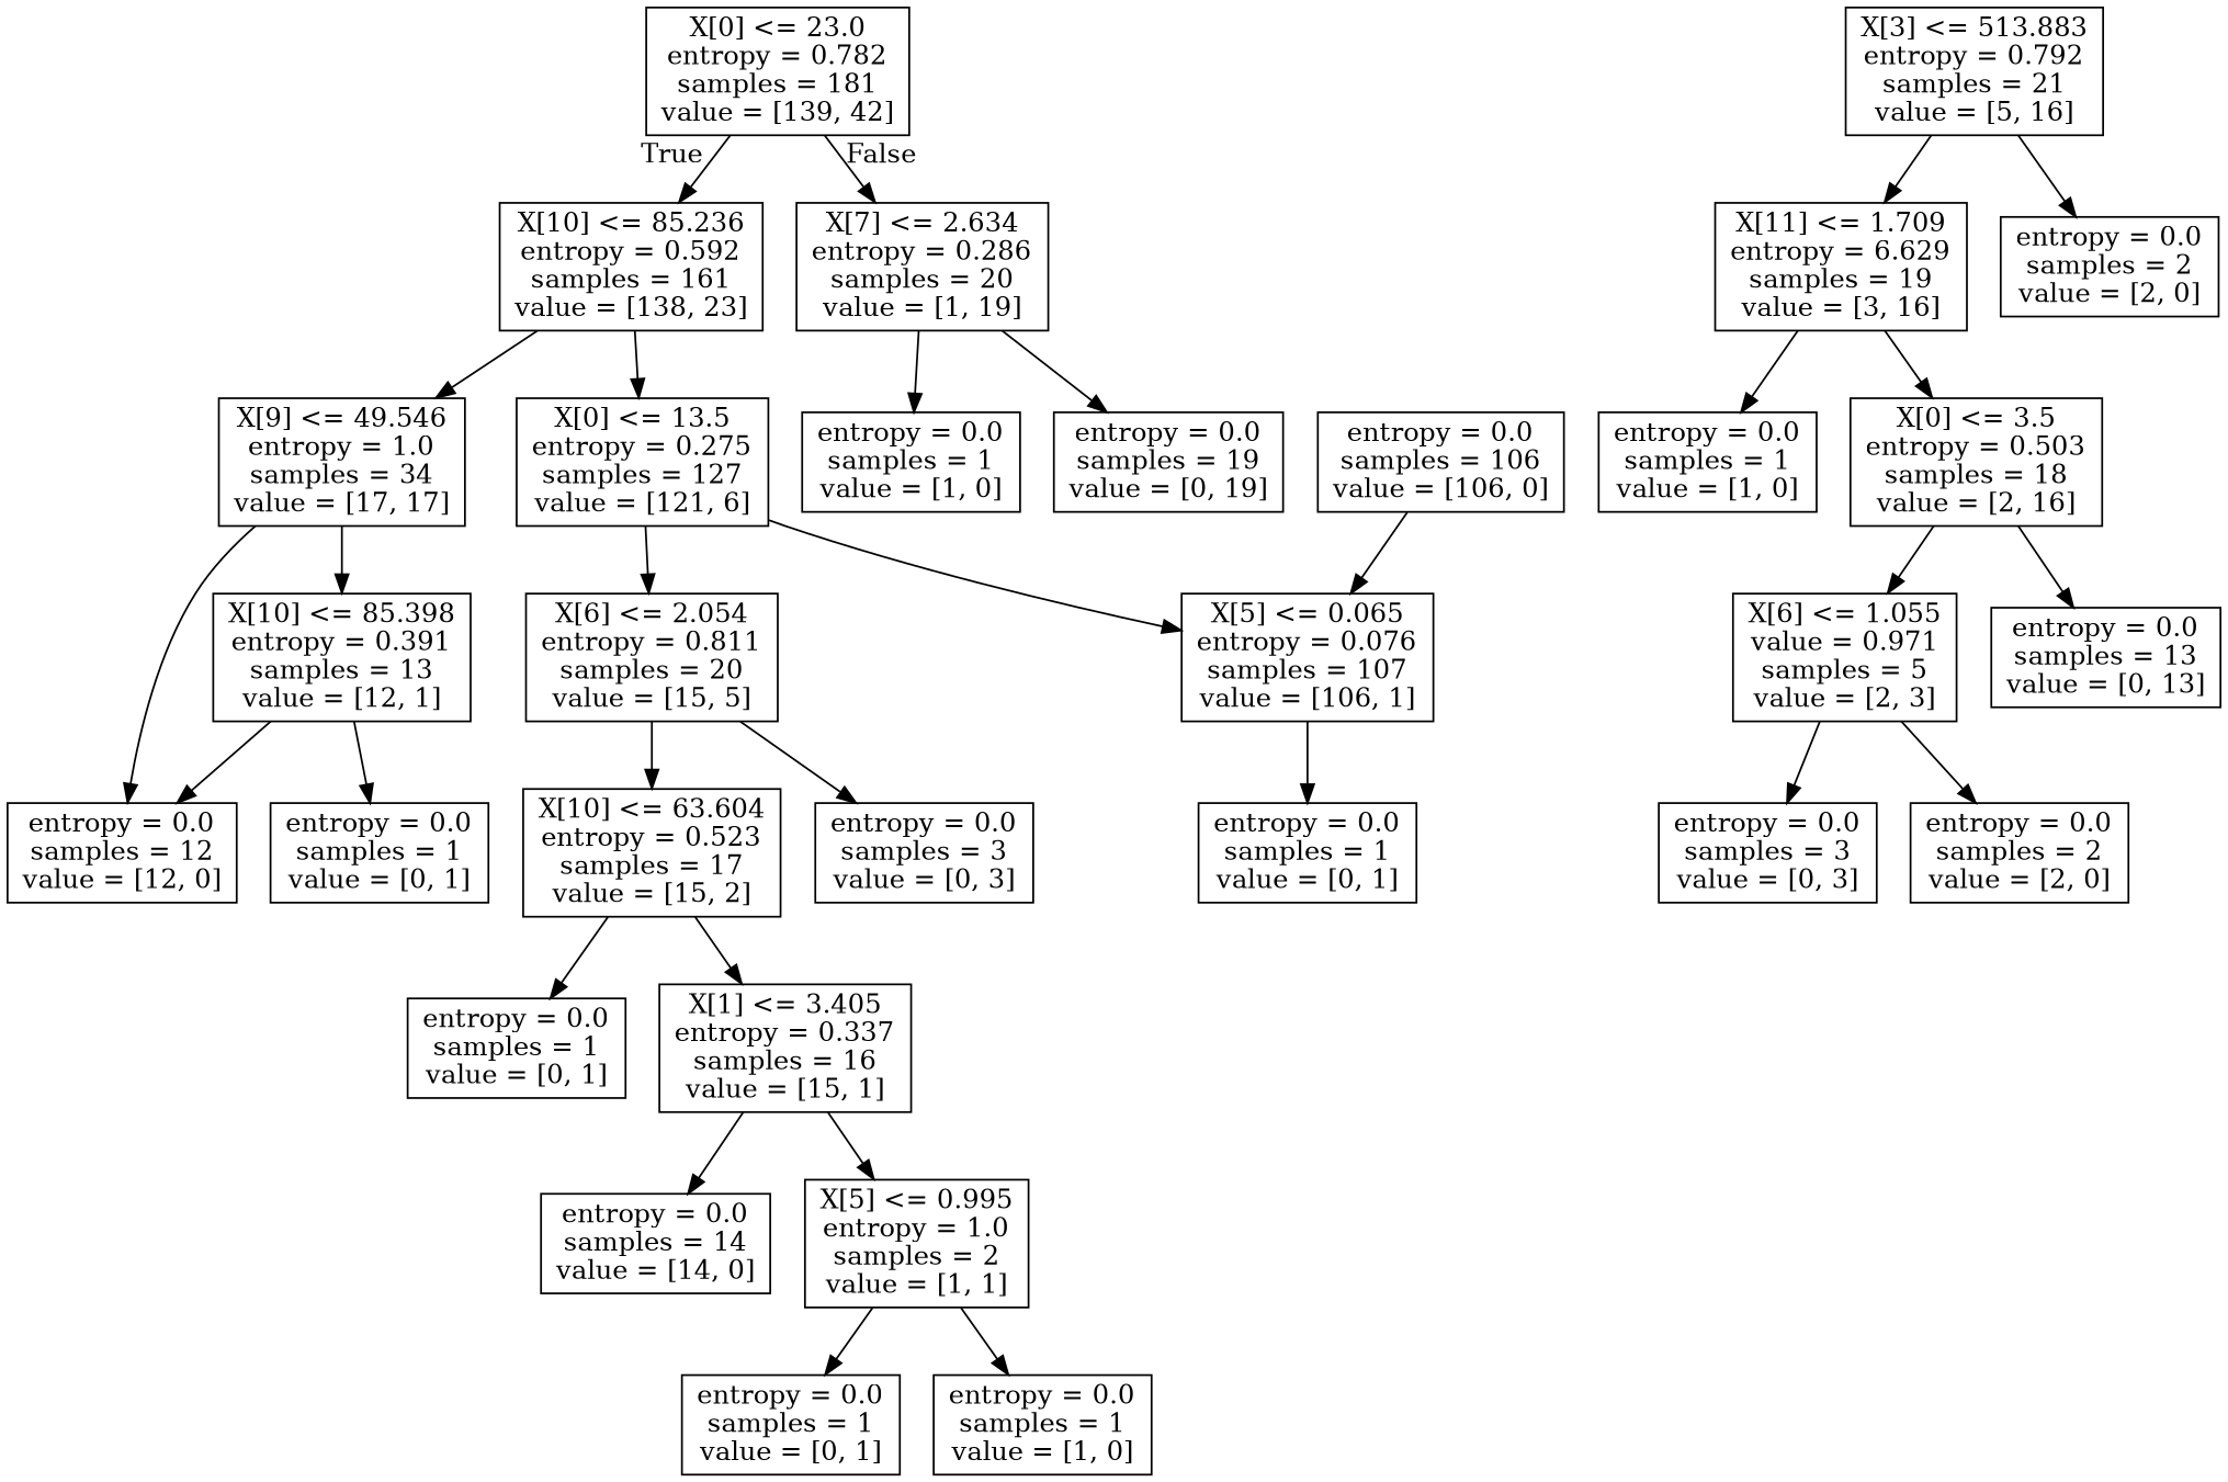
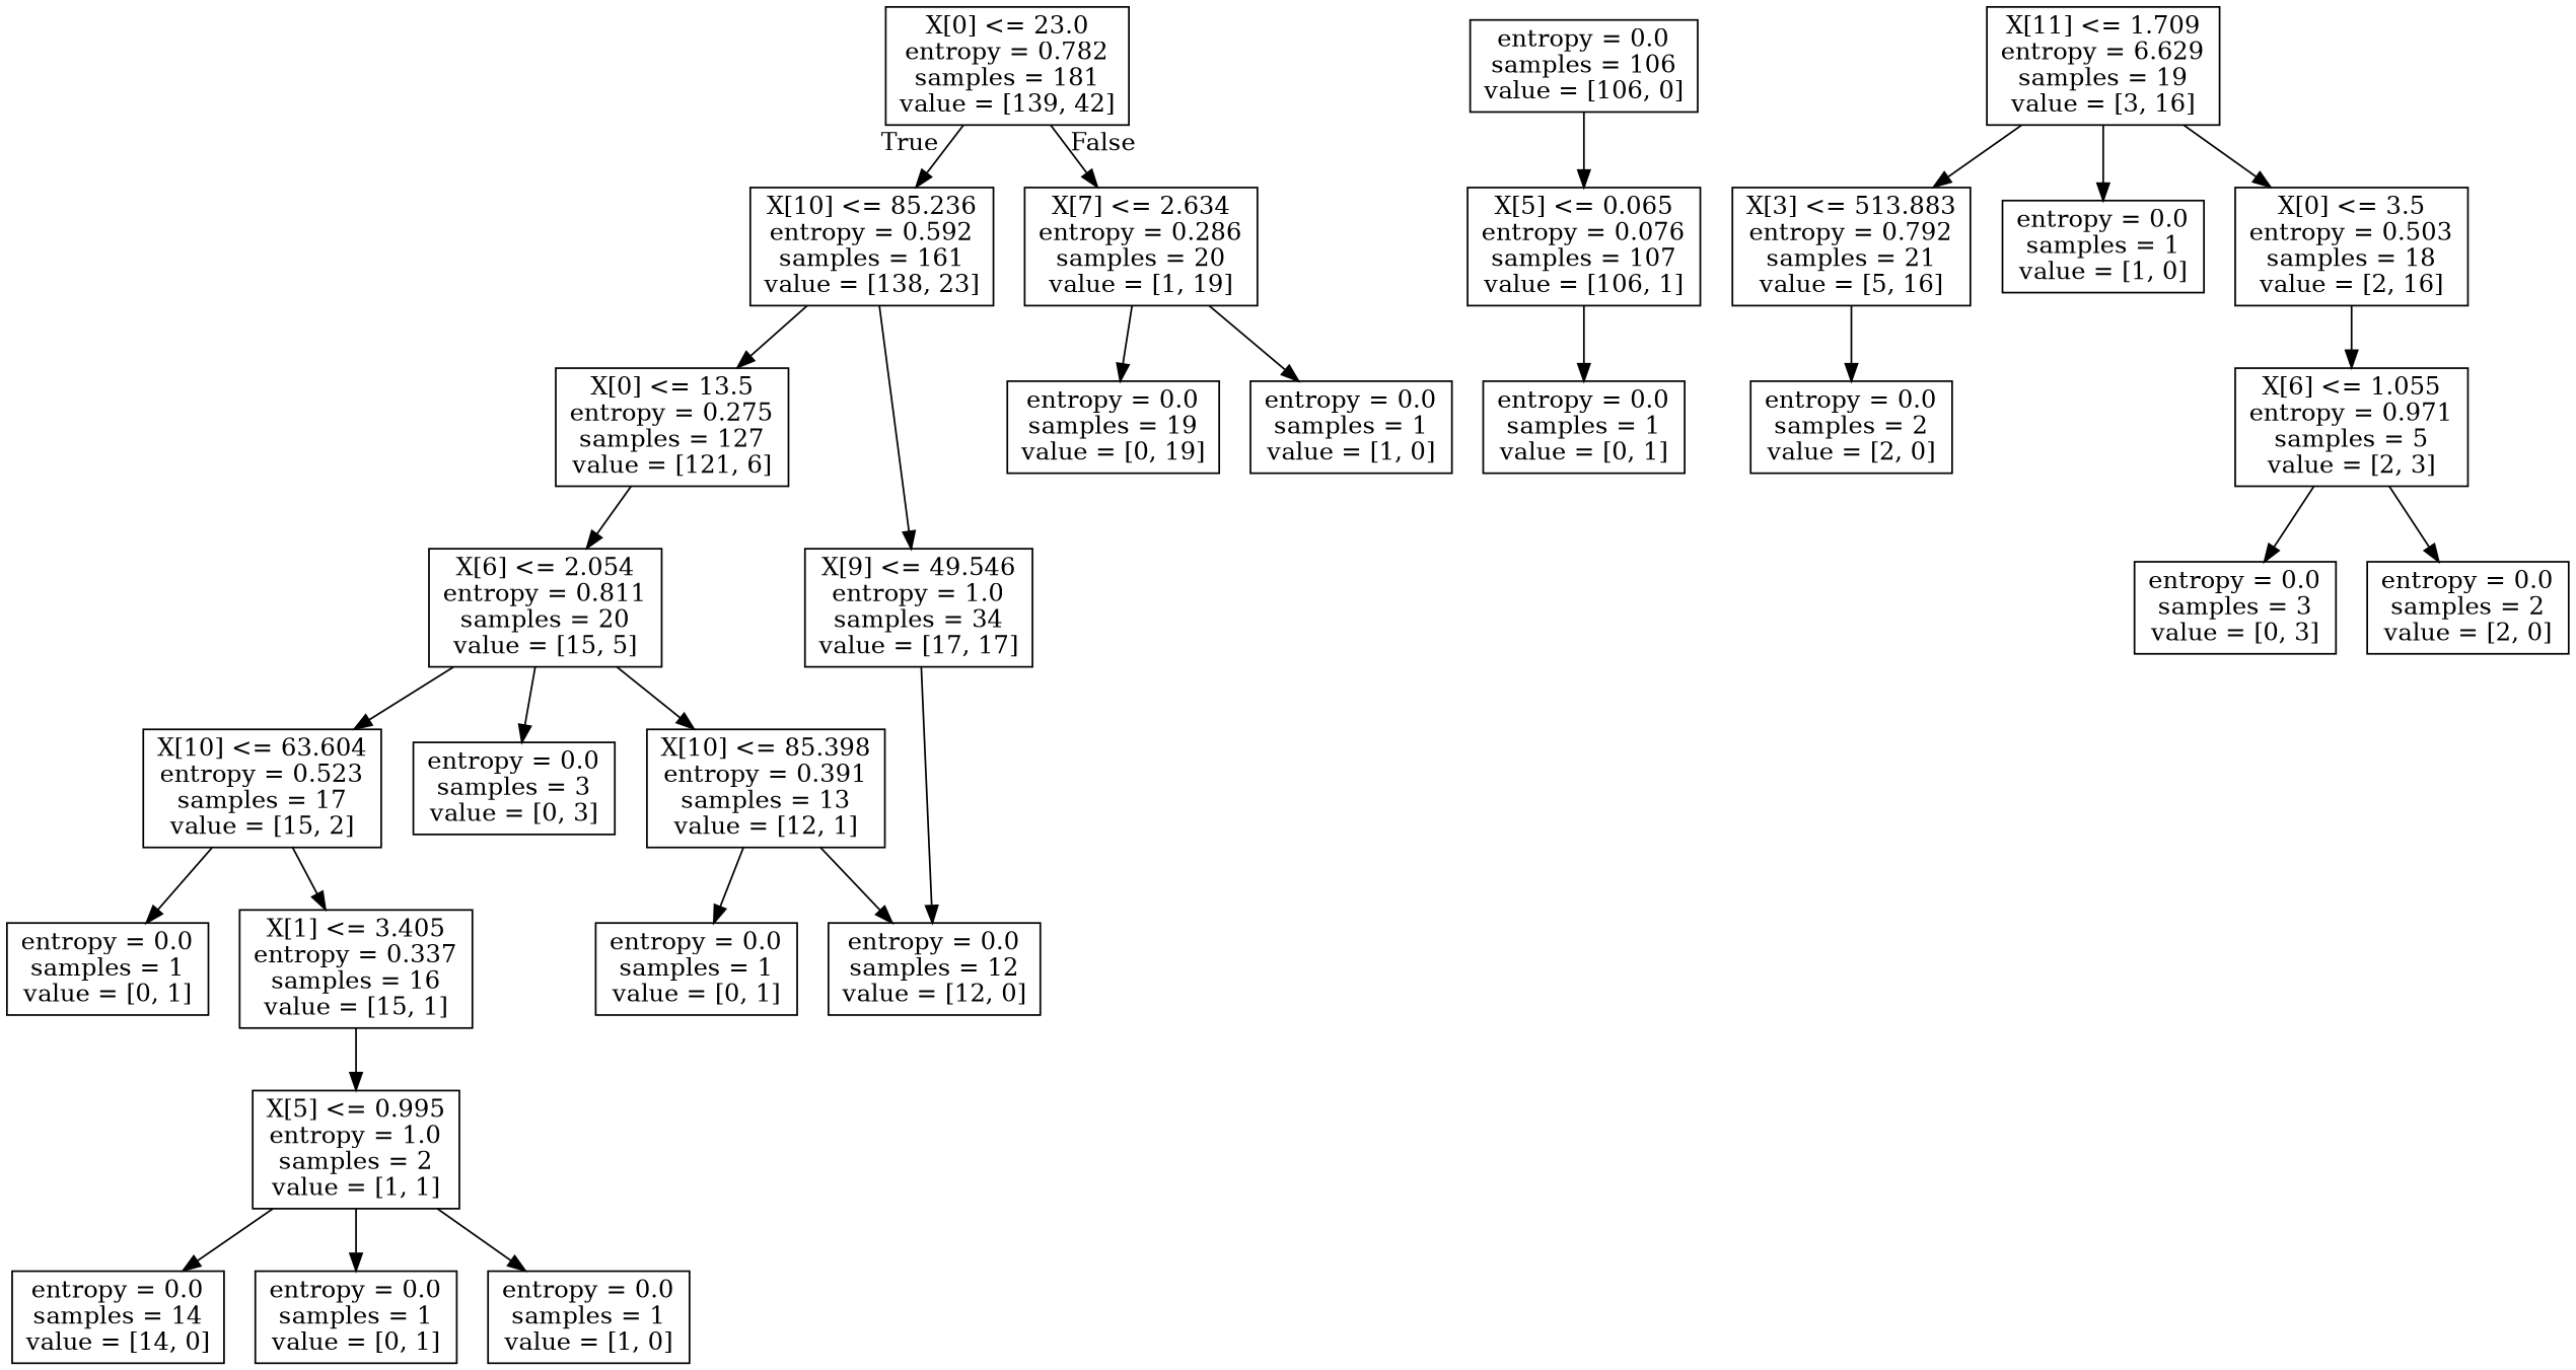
  digraph {
    node [shape=box]
    n1 [label="X[0] <= 23.0\nentropy = 0.782\nsamples = 181\nvalue = [139, 42]"]
    n2 [label="X[10] <= 85.236\nentropy = 0.592\nsamples = 161\nvalue = [138, 23]"]
    n3 [label="X[7] <= 2.634\nentropy = 0.286\nsamples = 20\nvalue = [1, 19]"]
    n4 [label="X[0] <= 13.5\nentropy = 0.275\nsamples = 127\nvalue = [121, 6]"]
    n5 [label="X[9] <= 49.546\nentropy = 1.0\nsamples = 34\nvalue = [17, 17]"]
    n6 [label="entropy = 0.0\nsamples = 19\nvalue = [0, 19]"]
    n7 [label="entropy = 0.0\nsamples = 1\nvalue = [1, 0]"]
    n8 [label="X[5] <= 0.065\nentropy = 0.076\nsamples = 107\nvalue = [106, 1]"]
    n9 [label="X[6] <= 2.054\nentropy = 0.811\nsamples = 20\nvalue = [15, 5]"]
    n10 [label="X[10] <= 85.398\nentropy = 0.391\nsamples = 13\nvalue = [12, 1]"]
    n11 [label="entropy = 0.0\nsamples = 12\nvalue = [12, 0]"]
    n12 [label="entropy = 0.0\nsamples = 1\nvalue = [0, 1]"]
    n13 [label="X[10] <= 63.604\nentropy = 0.523\nsamples = 17\nvalue = [15, 2]"]
    n14 [label="entropy = 0.0\nsamples = 3\nvalue = [0, 3]"]
    n15 [label="entropy = 0.0\nsamples = 106\nvalue = [106, 0]"]
    n16 [label="entropy = 0.0\nsamples = 1\nvalue = [0, 1]"]
    n17 [label="X[1] <= 3.405\nentropy = 0.337\nsamples = 16\nvalue = [15, 1]"]
    n18 [label="entropy = 0.0\nsamples = 14\nvalue = [14, 0]"]
    n19 [label="X[5] <= 0.995\nentropy = 1.0\nsamples = 2\nvalue = [1, 1]"]
    n20 [label="entropy = 0.0\nsamples = 1\nvalue = [0, 1]"]
    n21 [label="entropy = 0.0\nsamples = 1\nvalue = [1, 0]"]
    n22 [label="entropy = 0.0\nsamples = 1\nvalue = [0, 1]"]
    n23 [label="X[3] <= 513.883\nentropy = 0.792\nsamples = 21\nvalue = [5, 16]"]
    n24 [label="X[11] <= 1.709\nentropy = 6.629\nsamples = 19\nvalue = [3, 16]"]
    n25 [label="entropy = 0.0\nsamples = 2\nvalue = [2, 0]"]
    n26 [label="entropy = 0.0\nsamples = 1\nvalue = [1, 0]"]
    n27 [label="X[0] <= 3.5\nentropy = 0.503\nsamples = 18\nvalue = [2, 16]"]
-   n28 [label="X[6] <= 1.055\nvalue = 0.971\nsamples = 5\nvalue = [2, 3]"]
-   n29 [label="entropy = 0.0\nsamples = 13\nvalue = [0, 13]"]
+   n28 [label="X[6] <= 1.055\nentropy = 0.971\nsamples = 5\nvalue = [2, 3]"]
    n30 [label="entropy = 0.0\nsamples = 3\nvalue = [0, 3]"]
    n31 [label="entropy = 0.0\nsamples = 2\nvalue = [2, 0]"]
    n1 -> n2 [headlabel=True labelangle=45 labeldistance=2.5]
    n1 -> n3 [headlabel=False labelangle=-45 labeldistance=2.5]
    n2 -> n4
    n2 -> n5
    n3 -> n6
    n3 -> n7
-   n4 -> n8
    n4 -> n9
-   n5 -> n10
+   n9 -> n10
    n5 -> n11
    n8 -> n12
    n9 -> n13
    n9 -> n14
    n10 -> n11
    n10 -> n22
    n13 -> n16
    n13 -> n17
    n15 -> n8
-   n17 -> n18
+   n19 -> n18
    n17 -> n19
    n19 -> n20
    n19 -> n21
-   n23 -> n24
+   n24 -> n23
    n23 -> n25
    n24 -> n26
    n24 -> n27
    n27 -> n28
-   n27 -> n29
    n28 -> n30
    n28 -> n31
  }
